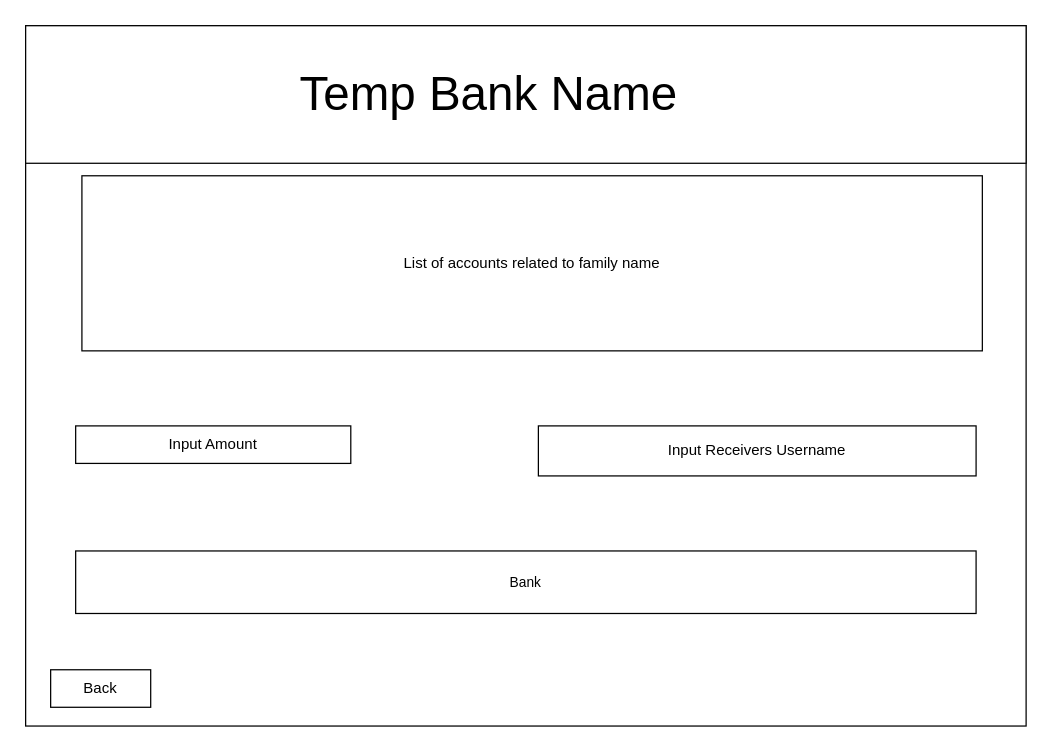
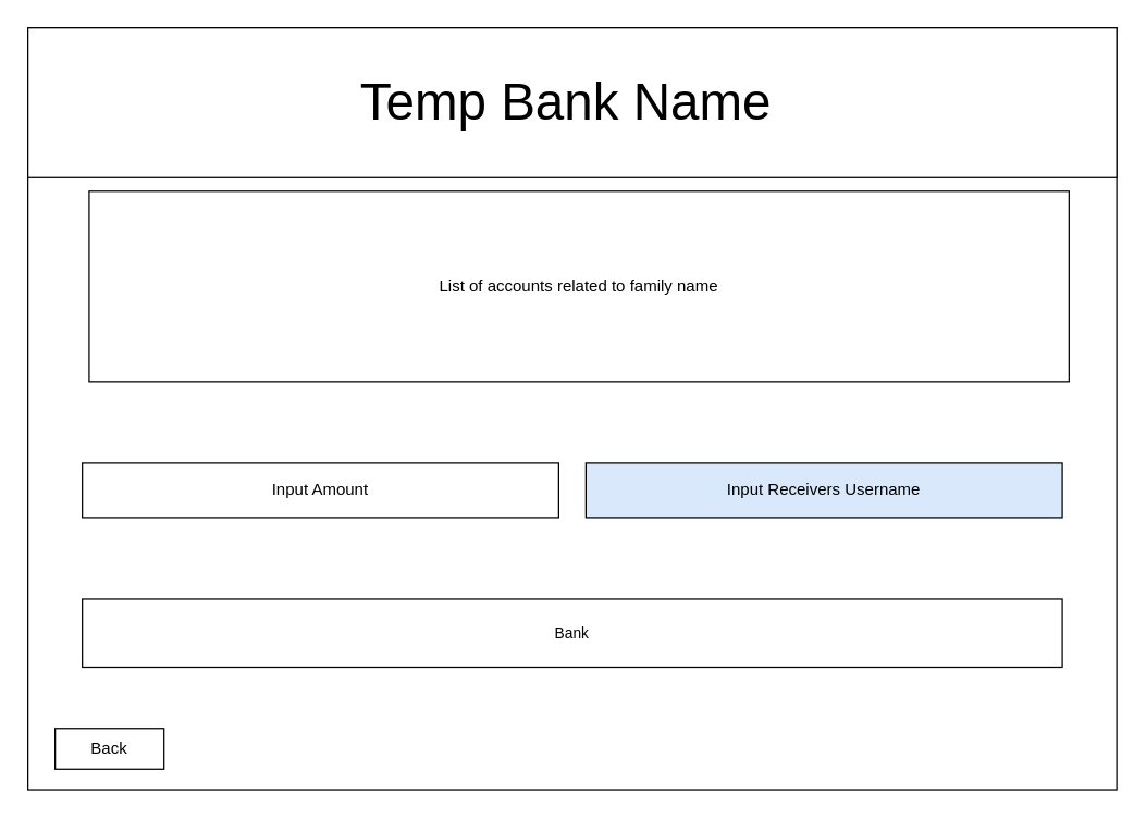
  <mxCell id="0" />
  <mxCell id="1" parent="0" />
  <mxCell id="2" value="" style="rounded=0;whiteSpace=wrap;html=1;" parent="1" vertex="1"><mxGeometry x="20" y="20" width="800" height="560" as="geometry" /></mxCell>
  <mxCell id="3" value="" style="rounded=0;whiteSpace=wrap;html=1;" parent="1" vertex="1"><mxGeometry x="20" y="20" width="800" height="110" as="geometry" /></mxCell>
- <mxCell id="4" value="&lt;font style=&quot;font-size: 38px;&quot;&gt;Temp Bank Name&lt;/font&gt;&lt;span style=&quot;&quot;&gt;&lt;/span&gt;" style="text;html=1;strokeColor=none;fillColor=none;align=center;verticalAlign=middle;whiteSpace=wrap;rounded=0;" parent="1" vertex="1"><mxGeometry x="183" y="60" width="415" height="30" as="geometry" /></mxCell>
+ <mxCell id="4" value="&lt;font style=&quot;font-size: 38px;&quot;&gt;Temp Bank Name&lt;/font&gt;&lt;span style=&quot;&quot;&gt;&lt;/span&gt;" style="text;html=1;strokeColor=none;fillColor=none;align=center;verticalAlign=middle;whiteSpace=wrap;rounded=0;" parent="1" vertex="1"><mxGeometry x="208" y="60" width="415" height="30" as="geometry" /></mxCell>
  <mxCell id="5" value="" style="rounded=0;whiteSpace=wrap;html=1;" parent="1" vertex="1"><mxGeometry x="40" y="535" width="80" height="30" as="geometry" /></mxCell>
  <mxCell id="6" value="Back" style="text;html=1;strokeColor=none;fillColor=none;align=center;verticalAlign=middle;whiteSpace=wrap;rounded=0;" parent="1" vertex="1"><mxGeometry x="50" y="535" width="60" height="30" as="geometry" /></mxCell>
  <mxCell id="7" value="List of accounts related to family name" style="rounded=0;whiteSpace=wrap;html=1;" vertex="1" parent="1"><mxGeometry x="65" y="140" width="720" height="140" as="geometry" /></mxCell>
- <mxCell id="8" value="Input Amount" style="rounded=0;whiteSpace=wrap;html=1;" vertex="1" parent="1"><mxGeometry x="60" y="340" width="220" height="30" as="geometry" /></mxCell>
- <mxCell id="9" value="Input Receivers Username" style="rounded=0;whiteSpace=wrap;html=1;" vertex="1" parent="1"><mxGeometry x="430" y="340" width="350" height="40" as="geometry" /></mxCell>
+ <mxCell id="8" value="Input Amount" style="rounded=0;whiteSpace=wrap;html=1;" vertex="1" parent="1"><mxGeometry x="60" y="340" width="350" height="40" as="geometry" /></mxCell>
+ <mxCell id="9" value="Input Receivers Username" style="rounded=0;whiteSpace=wrap;html=1;fillColor=#dae8fc;" vertex="1" parent="1"><mxGeometry x="430" y="340" width="350" height="40" as="geometry" /></mxCell>
  <mxCell id="10" value="Bank" style="rounded=0;whiteSpace=wrap;html=1;fontSize=11;" vertex="1" parent="1"><mxGeometry x="60" y="440" width="720" height="50" as="geometry" /></mxCell>
